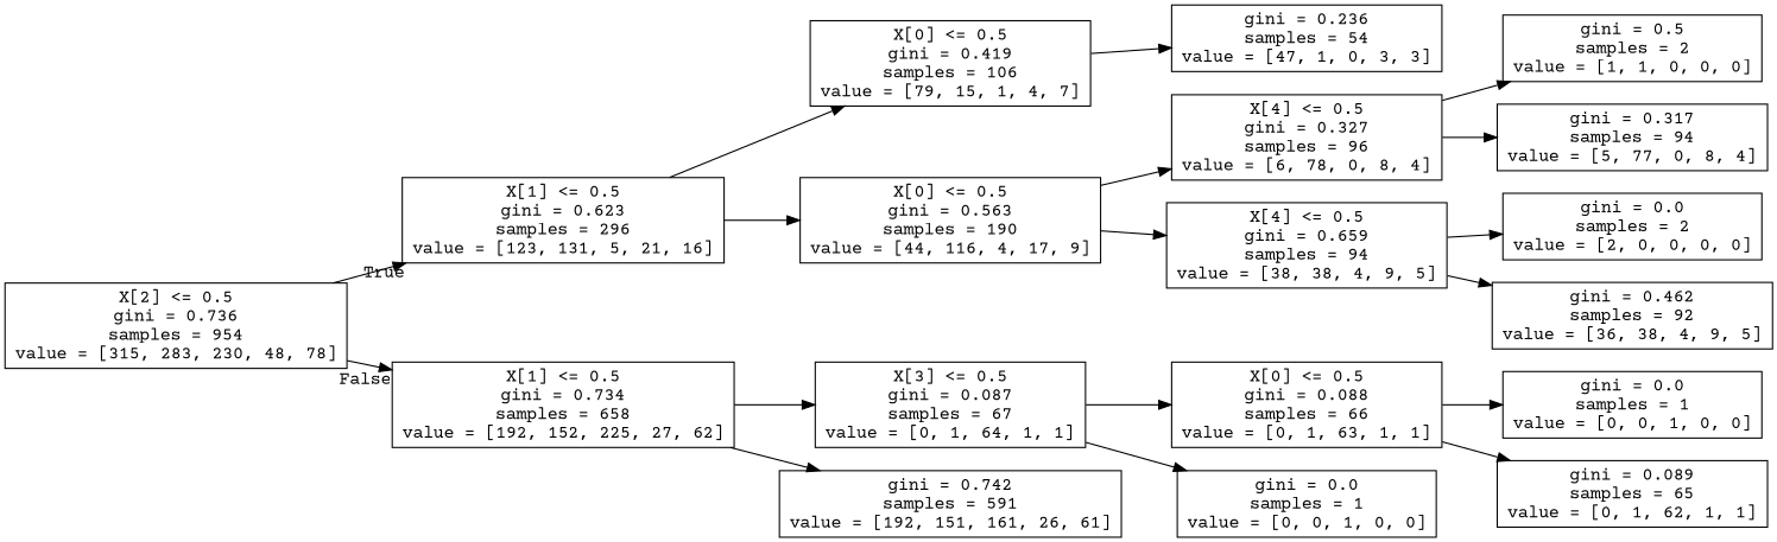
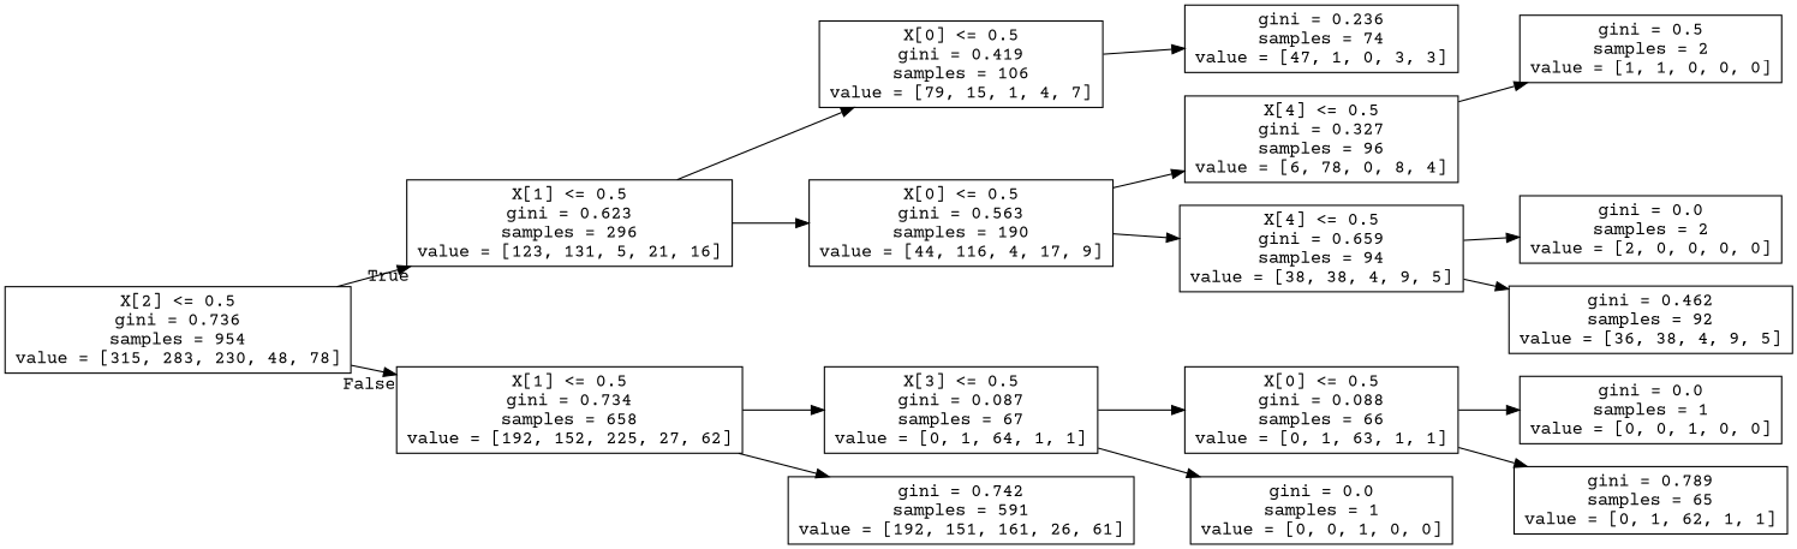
  digraph {
    fontname="Courier Prime"
    rankdir=LR
    node [fontname="Courier Prime" shape=box]
    edge [fontname="Courier Prime"]
    n1 [label="X[2] <= 0.5\ngini = 0.736\nsamples = 954\nvalue = [315, 283, 230, 48, 78]"]
    n2 [label="X[1] <= 0.5\ngini = 0.623\nsamples = 296\nvalue = [123, 131, 5, 21, 16]"]
    n3 [label="X[1] <= 0.5\ngini = 0.734\nsamples = 658\nvalue = [192, 152, 225, 27, 62]"]
    n4 [label="X[0] <= 0.5\ngini = 0.419\nsamples = 106\nvalue = [79, 15, 1, 4, 7]"]
    n5 [label="X[0] <= 0.5\ngini = 0.563\nsamples = 190\nvalue = [44, 116, 4, 17, 9]"]
    n6 [label="X[3] <= 0.5\ngini = 0.087\nsamples = 67\nvalue = [0, 1, 64, 1, 1]"]
    n7 [label="gini = 0.742\nsamples = 591\nvalue = [192, 151, 161, 26, 61]"]
-   n8 [label="gini = 0.236\nsamples = 54\nvalue = [47, 1, 0, 3, 3]"]
+   n8 [label="gini = 0.236\nsamples = 74\nvalue = [47, 1, 0, 3, 3]"]
    n9 [label="X[4] <= 0.5\ngini = 0.327\nsamples = 96\nvalue = [6, 78, 0, 8, 4]"]
    n10 [label="X[4] <= 0.5\ngini = 0.659\nsamples = 94\nvalue = [38, 38, 4, 9, 5]"]
    n11 [label="gini = 0.5\nsamples = 2\nvalue = [1, 1, 0, 0, 0]"]
-   n12 [label="gini = 0.317\nsamples = 94\nvalue = [5, 77, 0, 8, 4]"]
    n13 [label="gini = 0.0\nsamples = 2\nvalue = [2, 0, 0, 0, 0]"]
    n14 [label="gini = 0.462\nsamples = 92\nvalue = [36, 38, 4, 9, 5]"]
    n15 [label="X[0] <= 0.5\ngini = 0.088\nsamples = 66\nvalue = [0, 1, 63, 1, 1]"]
    n16 [label="gini = 0.0\nsamples = 1\nvalue = [0, 0, 1, 0, 0]"]
    n17 [label="gini = 0.0\nsamples = 1\nvalue = [0, 0, 1, 0, 0]"]
-   n18 [label="gini = 0.089\nsamples = 65\nvalue = [0, 1, 62, 1, 1]"]
+   n18 [label="gini = 0.789\nsamples = 65\nvalue = [0, 1, 62, 1, 1]"]
    n1 -> n2 [headlabel=True labelangle=45 labeldistance=2.5]
    n1 -> n3 [headlabel=False labelangle=-45 labeldistance=2.5]
    n2 -> n4
    n2 -> n5
    n3 -> n6
    n3 -> n7
    n4 -> n8
    n5 -> n9
    n5 -> n10
    n6 -> n15
    n6 -> n16
    n9 -> n11
-   n9 -> n12
    n10 -> n13
    n10 -> n14
    n15 -> n17
    n15 -> n18
  }
